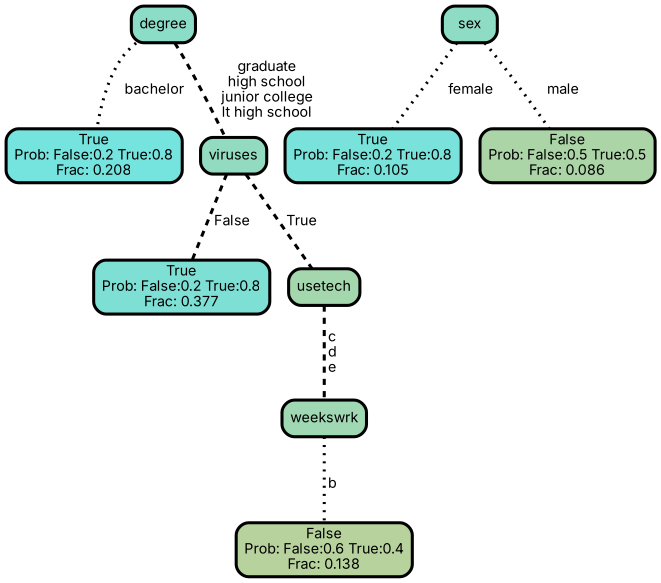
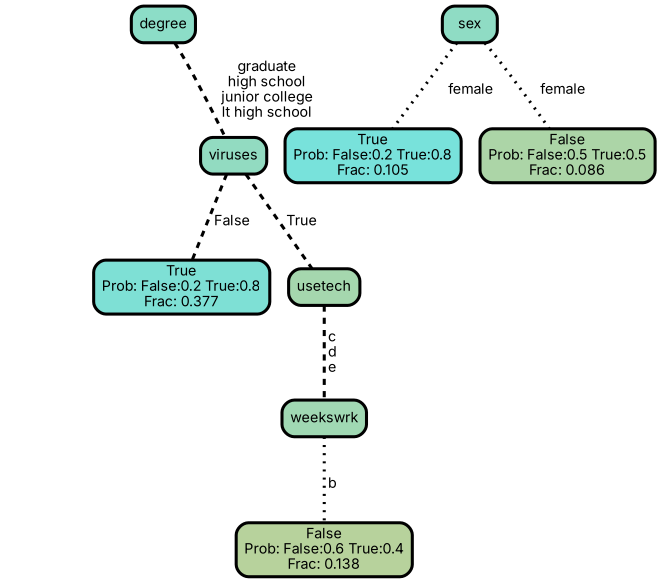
  graph {
    fontname=Inter
    ranksep="0 equally"
    splines=straight
    node [color=black fontcolor=black fontname=Inter penwidth=3 shape=box style="filled, rounded"]
    edge [color=black fontname=Inter penwidth=3 style=dotted]
-   n1 [fillcolor="#75e3de" label="True\nProb: False:0.2 True:0.8\nFrac: 0.208"]
    n2 [fillcolor="#8cddc7" label=degree]
    n3 [fillcolor="#92dbc1" label=viruses]
    n4 [fillcolor="#7ee0d5" label="True\nProb: False:0.2 True:0.8\nFrac: 0.377"]
    n5 [fillcolor="#a5d7ae" label=usetech]
    n6 [fillcolor="#a0d8b3" label=weekswrk]
    n7 [fillcolor="#b7d29c" label="False\nProb: False:0.6 True:0.4\nFrac: 0.138"]
    n8 [fillcolor="#8fdcc4" label=sex]
    n9 [fillcolor="#78e2db" label="True\nProb: False:0.2 True:0.8\nFrac: 0.105"]
    n10 [fillcolor="#acd5a7" label="False\nProb: False:0.5 True:0.5\nFrac: 0.086"]
    subgraph sub_1 {
      rank=same
    }
-   n2 -- n1 [label=" bachelor"]
    n2 -- n3 [label=" graduate\n high school\n junior college\n lt high school" style=dashed]
    n3 -- n4 [label=" False" style=dashed]
    n3 -- n5 [label=" True" style=dashed]
    n5 -- n6 [label=" c\n d\n e" style=dashed]
    n6 -- n7 [label=" b"]
    n8 -- n9 [label=" female"]
-   n8 -- n10 [label=" male"]
+   n8 -- n10 [label=" female"]
  }
